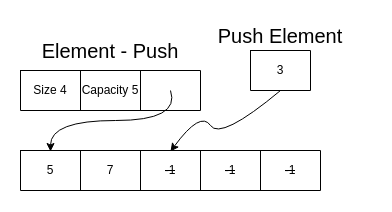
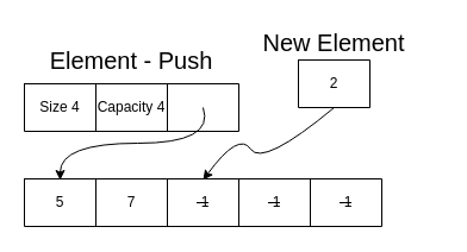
  <mxCell id="0" />
  <mxCell id="1" parent="0" />
  <mxCell id="2" value="" style="shape=table;startSize=0;container=1;collapsible=0;childLayout=tableLayout;" vertex="1" parent="1"><mxGeometry x="20" y="150" width="300" height="40" as="geometry" /></mxCell>
  <mxCell id="3" value="" style="shape=tableRow;horizontal=0;startSize=0;swimlaneHead=0;swimlaneBody=0;strokeColor=inherit;top=0;left=0;bottom=0;right=0;collapsible=0;dropTarget=0;fillColor=none;points=[[0,0.5],[1,0.5]];portConstraint=eastwest;" vertex="1" parent="2"><mxGeometry width="300" height="40" as="geometry" /></mxCell>
  <mxCell id="4" value="5" style="shape=partialRectangle;html=1;whiteSpace=wrap;connectable=0;strokeColor=inherit;overflow=hidden;fillColor=none;top=0;left=0;bottom=0;right=0;pointerEvents=1;" vertex="1" parent="3"><mxGeometry width="60" height="40" as="geometry"><mxRectangle width="60" height="40" as="alternateBounds" /></mxGeometry></mxCell>
  <mxCell id="5" value="7" style="shape=partialRectangle;html=1;whiteSpace=wrap;connectable=0;strokeColor=inherit;overflow=hidden;fillColor=none;top=0;left=0;bottom=0;right=0;pointerEvents=1;" vertex="1" parent="3"><mxGeometry x="60" width="60" height="40" as="geometry"><mxRectangle width="60" height="40" as="alternateBounds" /></mxGeometry></mxCell>
  <mxCell id="6" value="&lt;strike&gt;-1&lt;/strike&gt;" style="shape=partialRectangle;html=1;whiteSpace=wrap;connectable=0;strokeColor=inherit;overflow=hidden;fillColor=none;top=0;left=0;bottom=0;right=0;pointerEvents=1;" vertex="1" parent="3"><mxGeometry x="120" width="60" height="40" as="geometry"><mxRectangle width="60" height="40" as="alternateBounds" /></mxGeometry></mxCell>
  <mxCell id="7" value="&lt;strike&gt;-1&lt;/strike&gt;" style="shape=partialRectangle;html=1;whiteSpace=wrap;connectable=0;strokeColor=inherit;overflow=hidden;fillColor=none;top=0;left=0;bottom=0;right=0;pointerEvents=1;" vertex="1" parent="3"><mxGeometry x="180" width="60" height="40" as="geometry"><mxRectangle width="60" height="40" as="alternateBounds" /></mxGeometry></mxCell>
  <mxCell id="8" value="&lt;strike&gt;-1&lt;/strike&gt;" style="shape=partialRectangle;html=1;whiteSpace=wrap;connectable=0;strokeColor=inherit;overflow=hidden;fillColor=none;top=0;left=0;bottom=0;right=0;pointerEvents=1;" vertex="1" parent="3"><mxGeometry x="240" width="60" height="40" as="geometry"><mxRectangle width="60" height="40" as="alternateBounds" /></mxGeometry></mxCell>
  <mxCell id="9" value="" style="shape=table;startSize=0;container=1;collapsible=0;childLayout=tableLayout;" vertex="1" parent="1"><mxGeometry x="20" y="70" width="180" height="40" as="geometry" /></mxCell>
  <mxCell id="10" value="" style="shape=tableRow;horizontal=0;startSize=0;swimlaneHead=0;swimlaneBody=0;strokeColor=inherit;top=0;left=0;bottom=0;right=0;collapsible=0;dropTarget=0;fillColor=none;points=[[0,0.5],[1,0.5]];portConstraint=eastwest;" vertex="1" parent="9"><mxGeometry width="180" height="40" as="geometry" /></mxCell>
  <mxCell id="11" value="Size 4" style="shape=partialRectangle;html=1;whiteSpace=wrap;connectable=0;strokeColor=inherit;overflow=hidden;fillColor=none;top=0;left=0;bottom=0;right=0;pointerEvents=1;" vertex="1" parent="10"><mxGeometry width="60" height="40" as="geometry"><mxRectangle width="60" height="40" as="alternateBounds" /></mxGeometry></mxCell>
- <mxCell id="12" value="Capacity 5" style="shape=partialRectangle;html=1;whiteSpace=wrap;connectable=0;strokeColor=inherit;overflow=hidden;fillColor=none;top=0;left=0;bottom=0;right=0;pointerEvents=1;" vertex="1" parent="10"><mxGeometry x="60" width="60" height="40" as="geometry"><mxRectangle width="60" height="40" as="alternateBounds" /></mxGeometry></mxCell>
+ <mxCell id="12" value="Capacity 4" style="shape=partialRectangle;html=1;whiteSpace=wrap;connectable=0;strokeColor=inherit;overflow=hidden;fillColor=none;top=0;left=0;bottom=0;right=0;pointerEvents=1;" vertex="1" parent="10"><mxGeometry x="60" width="60" height="40" as="geometry"><mxRectangle width="60" height="40" as="alternateBounds" /></mxGeometry></mxCell>
  <mxCell id="13" value="" style="shape=partialRectangle;html=1;whiteSpace=wrap;connectable=0;strokeColor=inherit;overflow=hidden;fillColor=none;top=0;left=0;bottom=0;right=0;pointerEvents=1;" vertex="1" parent="10"><mxGeometry x="120" width="60" height="40" as="geometry"><mxRectangle width="60" height="40" as="alternateBounds" /></mxGeometry></mxCell>
  <mxCell id="14" value="&lt;font style=&quot;font-size: 20px;&quot;&gt;Element - Push&lt;br&gt;&lt;/font&gt;" style="text;html=1;strokeColor=none;fillColor=none;align=center;verticalAlign=middle;whiteSpace=wrap;rounded=0;" vertex="1" parent="1"><mxGeometry x="20" y="30" width="180" height="40" as="geometry" /></mxCell>
  <mxCell id="15" value="" style="curved=1;endArrow=classic;html=1;rounded=0;entryX=0.1;entryY=0.025;entryDx=0;entryDy=0;entryPerimeter=0;" edge="1" parent="1" target="3"><mxGeometry width="50" height="50" relative="1" as="geometry"><mxPoint x="170" y="90" as="sourcePoint" /><mxPoint x="220" y="40" as="targetPoint" /><Array as="points"><mxPoint x="180" y="120" /><mxPoint x="50" y="120" /></Array></mxGeometry></mxCell>
  <mxCell id="16" value="" style="shape=table;startSize=0;container=1;collapsible=0;childLayout=tableLayout;" vertex="1" parent="1"><mxGeometry x="250" y="50" width="60" height="40" as="geometry" /></mxCell>
  <mxCell id="17" value="" style="shape=tableRow;horizontal=0;startSize=0;swimlaneHead=0;swimlaneBody=0;strokeColor=inherit;top=0;left=0;bottom=0;right=0;collapsible=0;dropTarget=0;fillColor=none;points=[[0,0.5],[1,0.5]];portConstraint=eastwest;" vertex="1" parent="16"><mxGeometry width="60" height="40" as="geometry" /></mxCell>
- <mxCell id="18" value="3" style="shape=partialRectangle;html=1;whiteSpace=wrap;connectable=0;strokeColor=inherit;overflow=hidden;fillColor=none;top=0;left=0;bottom=0;right=0;pointerEvents=1;" vertex="1" parent="17"><mxGeometry width="60" height="40" as="geometry"><mxRectangle width="60" height="40" as="alternateBounds" /></mxGeometry></mxCell>
- <mxCell id="19" value="&lt;font style=&quot;font-size: 20px;&quot;&gt;Push Element&lt;br&gt;&lt;/font&gt;" style="text;html=1;strokeColor=none;fillColor=none;align=center;verticalAlign=middle;whiteSpace=wrap;rounded=0;" vertex="1" parent="1"><mxGeometry x="190" y="20" width="180" height="30" as="geometry" /></mxCell>
+ <mxCell id="18" value="2" style="shape=partialRectangle;html=1;whiteSpace=wrap;connectable=0;strokeColor=inherit;overflow=hidden;fillColor=none;top=0;left=0;bottom=0;right=0;pointerEvents=1;" vertex="1" parent="17"><mxGeometry width="60" height="40" as="geometry"><mxRectangle width="60" height="40" as="alternateBounds" /></mxGeometry></mxCell>
+ <mxCell id="19" value="&lt;font style=&quot;font-size: 20px;&quot;&gt;New Element&lt;br&gt;&lt;/font&gt;" style="text;html=1;strokeColor=none;fillColor=none;align=center;verticalAlign=middle;whiteSpace=wrap;rounded=0;" vertex="1" parent="1"><mxGeometry x="190" y="20" width="180" height="30" as="geometry" /></mxCell>
  <mxCell id="20" value="" style="curved=1;endArrow=classic;html=1;rounded=0;entryX=0.5;entryY=0.025;entryDx=0;entryDy=0;entryPerimeter=0;" edge="1" parent="1" target="3"><mxGeometry width="50" height="50" relative="1" as="geometry"><mxPoint x="280" y="90" as="sourcePoint" /><mxPoint x="330" y="40" as="targetPoint" /><Array as="points"><mxPoint x="220" y="140" /><mxPoint x="200" y="110" /></Array></mxGeometry></mxCell>
